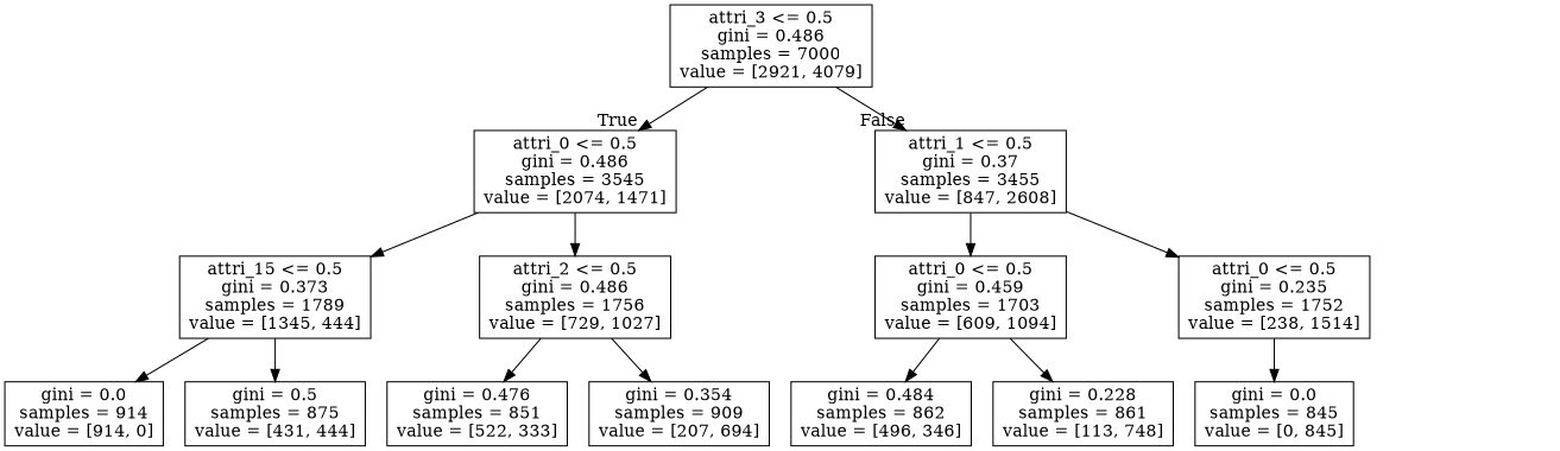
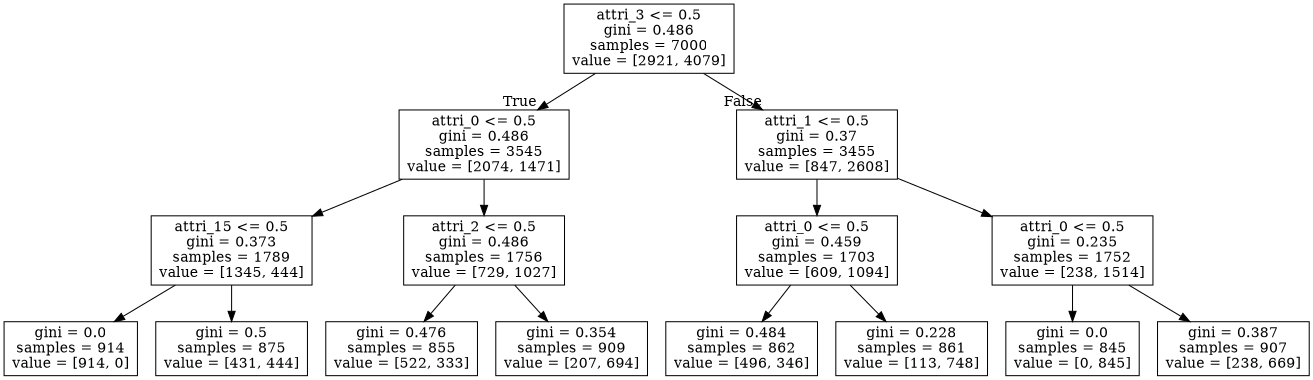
  digraph {
    node [shape=box]
    n1 [label="attri_3 <= 0.5\ngini = 0.486\nsamples = 7000\nvalue = [2921, 4079]"]
    n2 [label="attri_0 <= 0.5\ngini = 0.486\nsamples = 3545\nvalue = [2074, 1471]"]
    n3 [label="attri_1 <= 0.5\ngini = 0.37\nsamples = 3455\nvalue = [847, 2608]"]
    n4 [label="attri_15 <= 0.5\ngini = 0.373\nsamples = 1789\nvalue = [1345, 444]"]
    n5 [label="attri_2 <= 0.5\ngini = 0.486\nsamples = 1756\nvalue = [729, 1027]"]
    n6 [label="attri_0 <= 0.5\ngini = 0.459\nsamples = 1703\nvalue = [609, 1094]"]
    n7 [label="attri_0 <= 0.5\ngini = 0.235\nsamples = 1752\nvalue = [238, 1514]"]
    n8 [label="gini = 0.0\nsamples = 914\nvalue = [914, 0]"]
    n9 [label="gini = 0.5\nsamples = 875\nvalue = [431, 444]"]
-   n10 [label="gini = 0.476\nsamples = 851\nvalue = [522, 333]"]
+   n10 [label="gini = 0.476\nsamples = 855\nvalue = [522, 333]"]
    n11 [label="gini = 0.354\nsamples = 909\nvalue = [207, 694]"]
    n12 [label="gini = 0.484\nsamples = 862\nvalue = [496, 346]"]
    n13 [label="gini = 0.228\nsamples = 861\nvalue = [113, 748]"]
    n14 [label="gini = 0.0\nsamples = 845\nvalue = [0, 845]"]
+   n15 [label="gini = 0.387\nsamples = 907\nvalue = [238, 669]"]
    n1 -> n2 [headlabel=True labelangle=45 labeldistance=2.5]
    n1 -> n3 [headlabel=False labelangle=-45 labeldistance=2.5]
    n2 -> n4
    n2 -> n5
    n3 -> n6
    n3 -> n7
    n4 -> n8
    n4 -> n9
    n5 -> n10
    n5 -> n11
    n6 -> n12
    n6 -> n13
    n7 -> n14
+   n7 -> n15
  }
